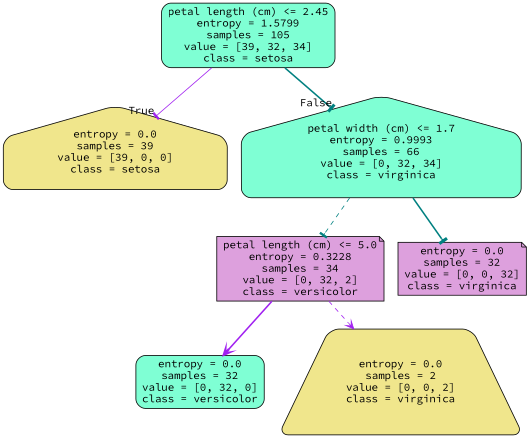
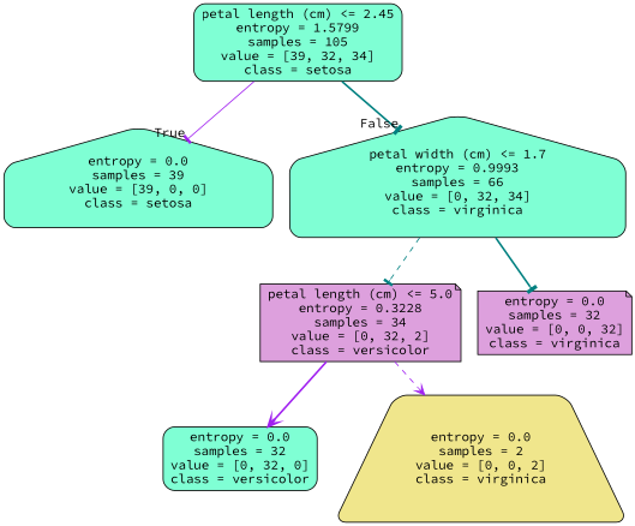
  digraph {
    fontname="Source Code Pro"
    node [color=black fillcolor=aquamarine fontname="Source Code Pro" shape=box style="filled, rounded"]
    edge [fontname="Source Code Pro" color=purple style=bold arrowhead=tee]
    n1 [label="petal length (cm) <= 2.45\nentropy = 1.5799\nsamples = 105\nvalue = [39, 32, 34]\nclass = setosa"]
-   n2 [fillcolor=khaki label="entropy = 0.0\nsamples = 39\nvalue = [39, 0, 0]\nclass = setosa" shape=house]
+   n2 [label="entropy = 0.0\nsamples = 39\nvalue = [39, 0, 0]\nclass = setosa" shape=house]
    n3 [label="petal width (cm) <= 1.7\nentropy = 0.9993\nsamples = 66\nvalue = [0, 32, 34]\nclass = virginica" shape=house]
    n4 [fillcolor=plum label="petal length (cm) <= 5.0\nentropy = 0.3228\nsamples = 34\nvalue = [0, 32, 2]\nclass = versicolor" shape=note]
    n5 [fillcolor=plum label="entropy = 0.0\nsamples = 32\nvalue = [0, 0, 32]\nclass = virginica" shape=note]
    n6 [label="entropy = 0.0\nsamples = 32\nvalue = [0, 32, 0]\nclass = versicolor"]
    n7 [fillcolor=khaki label="entropy = 0.0\nsamples = 2\nvalue = [0, 0, 2]\nclass = virginica" shape=trapezium]
    n1 -> n2 [headlabel=True labelangle=45 labeldistance=2.5 style=solid]
    n1 -> n3 [headlabel=False labelangle=-45 labeldistance=2.5 color=teal]
    n3 -> n4 [color=teal style=dashed]
    n3 -> n5 [color=teal]
    n4 -> n6 [arrowhead=vee]
    n4 -> n7 [style=dashed arrowhead=vee]
  }
